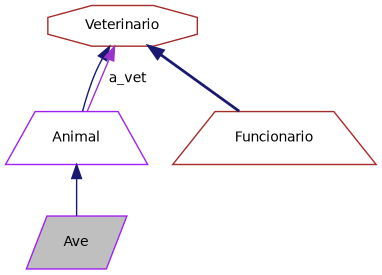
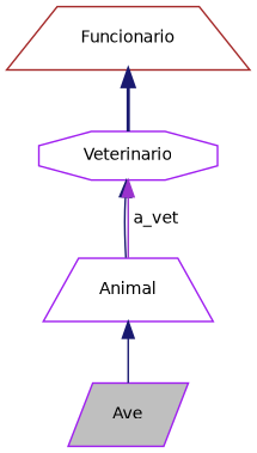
  digraph {
    node [color=purple fillcolor=white fontname=Helvetica fontsize=10 shape=trapezium style=filled]
    edge [color=midnightblue dir=back fontname=Helvetica fontsize=10 labelfontname=Helvetica labelfontsize=10 style=solid]
    n1 [fillcolor=grey75 fontcolor=black height=0.2 label=Ave shape=parallelogram width=0.4]
    n2 [height=0.2 label=Animal width=0.4]
-   n3 [color=brown height=0.2 label=Veterinario shape=octagon width=0.4]
+   n3 [height=0.2 label=Veterinario shape=octagon width=0.4]
    n4 [color=brown height=0.2 label=Funcionario width=0.4]
    n2 -> n1
    n3 -> n2
    n3 -> n2 [color=darkorchid3 label=" a_vet"]
-   n3 -> n4 [style=bold]
+   n4 -> n3 [style=bold]
  }
